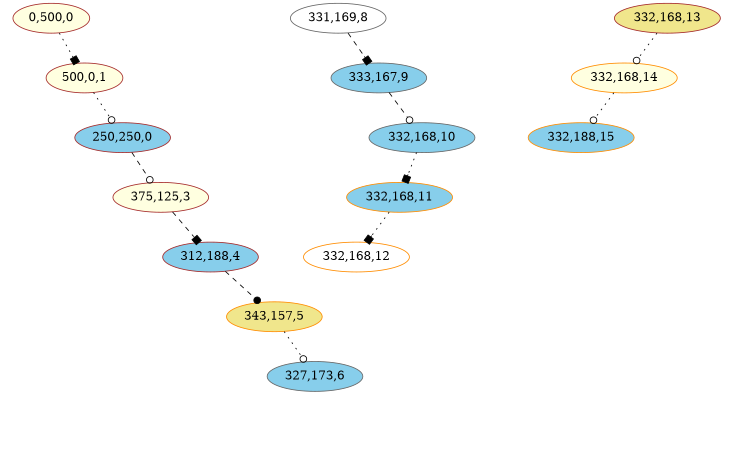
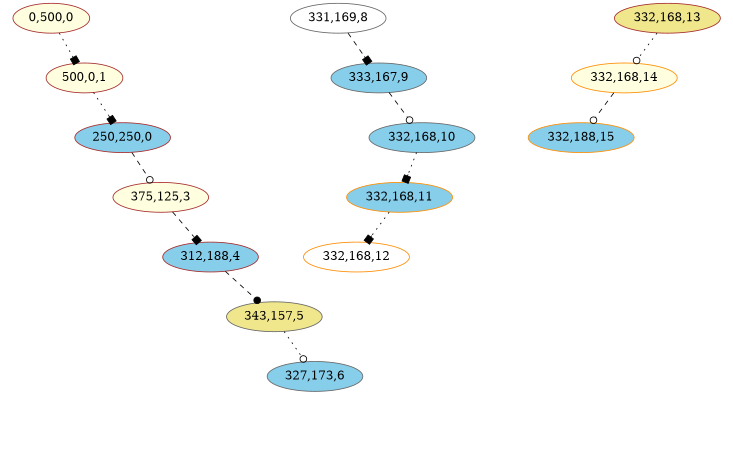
  digraph {
    node [style=invis]
    edge [style=invis]
    n1 [color=brown fillcolor=lightyellow label="0,500,0" style=filled]
    1 [width=.1]
    n3 [color=brown fillcolor=lightyellow label="500,0,1" style=filled]
    3 [width=.1]
    n5 [color=brown fillcolor=skyblue label="250,250,0" style=filled]
    5 [width=.1]
    n7 [color=brown fillcolor=lightyellow label="375,125,3" style=filled]
    7 [width=.1]
    n9 [color=brown fillcolor=skyblue label="312,188,4" style=filled]
    9 [width=.1]
-   n11 [color=darkorange fillcolor=khaki label="343,157,5" style=filled]
+   n11 [color=gray40 fillcolor=khaki label="343,157,5" style=filled]
    11 [width=.1]
    n13 [color=gray40 fillcolor=skyblue label="327,173,6" style=filled]
    13 [width=.1]
    15 [width=.1]
    n16 [color=gray40 fillcolor=white label="331,169,8" style=filled]
    17 [width=.1]
    n18 [color=gray40 fillcolor=skyblue label="333,167,9" style=filled]
    19 [width=.1]
    n20 [color=gray40 fillcolor=skyblue label="332,168,10" style=filled]
    n21 [color=darkorange fillcolor=skyblue label="332,168,11" style=filled]
    32 [width=.1]
    n23 [color=darkorange fillcolor=white label="332,168,12" style=filled]
    31 [width=.1]
    30 [width=.1]
    n26 [color=brown fillcolor=khaki label="332,168,13" style=filled]
    n27 [color=darkorange fillcolor=lightyellow label="332,168,14" style=filled]
    29 [width=.1]
    n29 [color=darkorange fillcolor=skyblue label="332,188,15" style=filled]
    28 [width=.1]
    26 [width=.1]
    27 [width=.1]
    n1 -> 1
    n1 -> n3 [arrowhead=box style=dotted]
    n3 -> 3
-   n3 -> n5 [arrowhead=odot style=dotted]
+   n3 -> n5 [arrowhead=box style=dotted]
    n5 -> 5
    n5 -> n7 [arrowhead=odot style=dashed]
    n7 -> 7
    n7 -> n9 [arrowhead=box style=dashed]
    n9 -> 9
    n9 -> n11 [arrowhead=dot style=dashed]
    n11 -> 11
    n11 -> n13 [arrowhead=odot style=dotted]
    n13 -> 13
    n16 -> 17
    n16 -> n18 [arrowhead=box style=dashed]
    n18 -> 19
    n18 -> n20 [arrowhead=odot style=dashed]
    n20 -> n21 [arrowhead=box style=dotted]
    n20 -> 32
    n21 -> n23 [arrowhead=box style=dotted]
    n21 -> 31
    n23 -> 30
    n26 -> n27 [arrowhead=odot style=dotted]
    n26 -> 29
-   n27 -> n29 [arrowhead=odot style=dotted]
+   n27 -> n29 [arrowhead=odot style=dashed]
    n27 -> 28
    n29 -> 26
    n29 -> 27
  }
